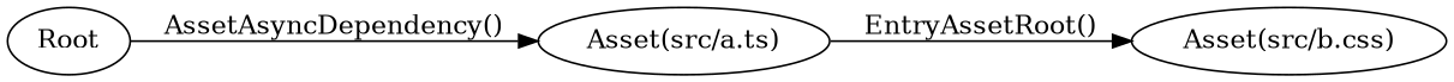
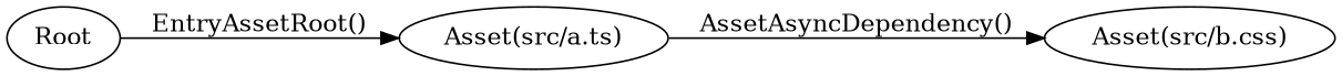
  digraph {
    rankdir=LR
    n1 [label=Root]
    n2 [label="Asset(src/a.ts)"]
    n3 [label="Asset(src/b.css)"]
-   n1 -> n2 [label="AssetAsyncDependency()"]
-   n2 -> n3 [label="EntryAssetRoot()"]
+   n1 -> n2 [label="EntryAssetRoot()"]
+   n2 -> n3 [label="AssetAsyncDependency()"]
  }
